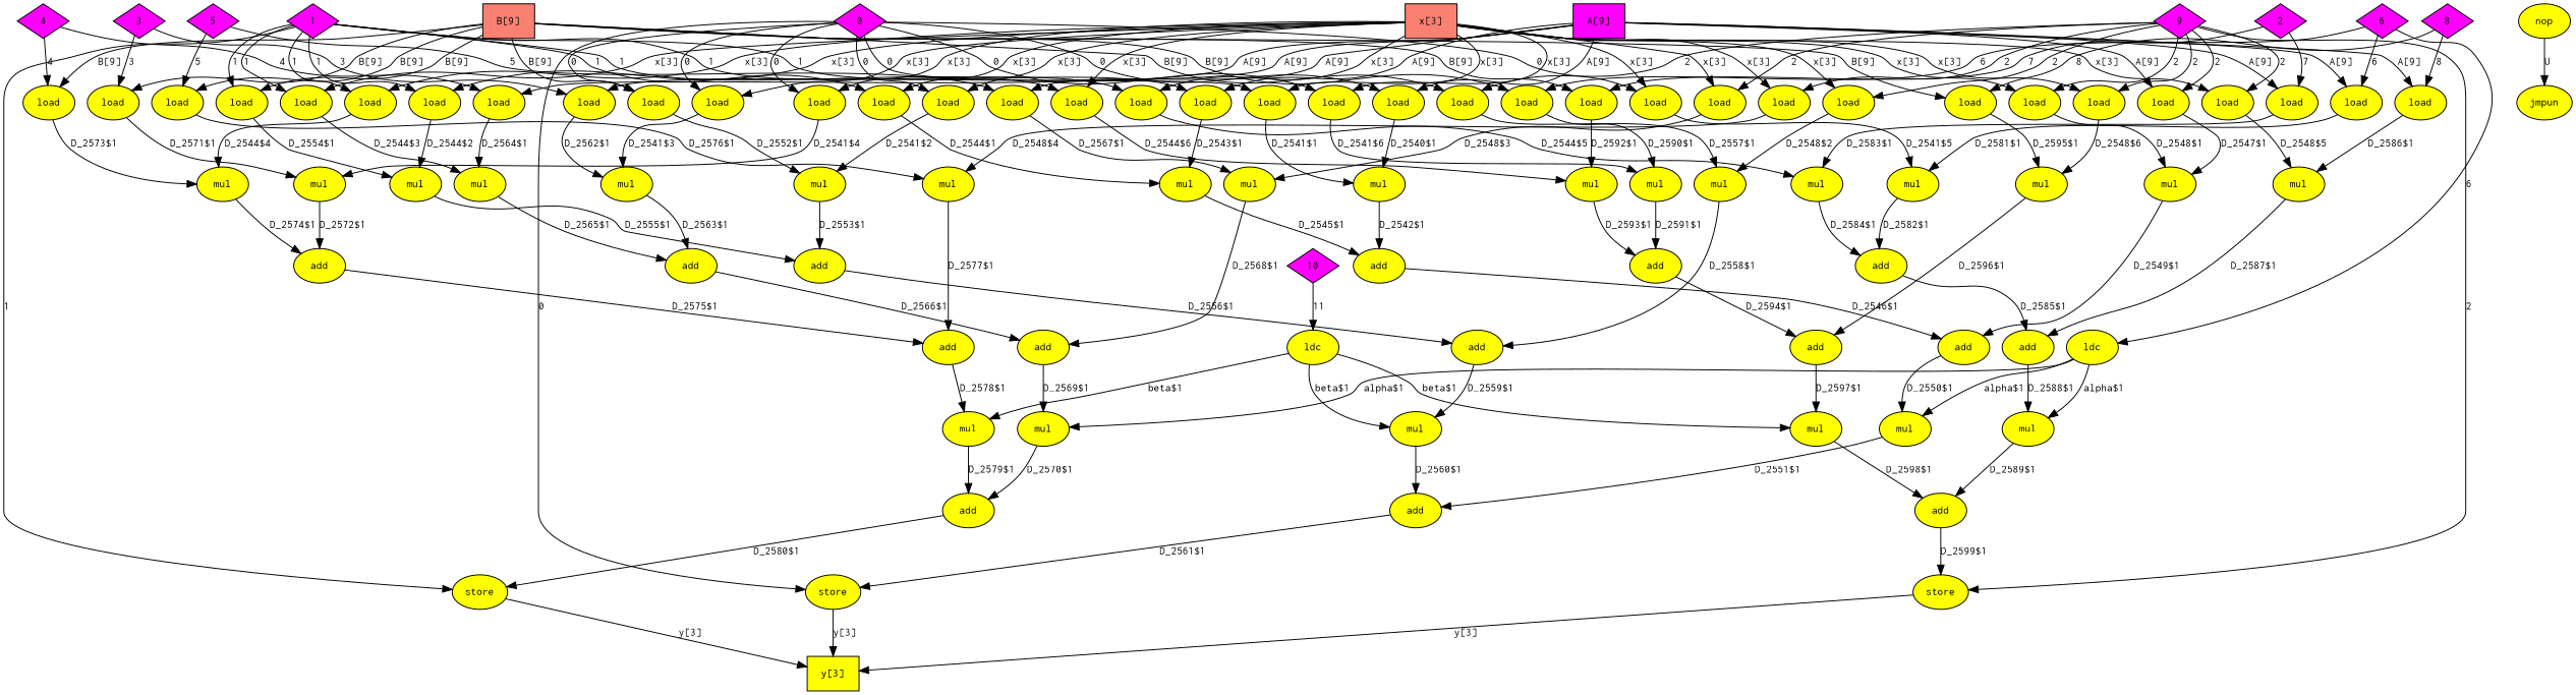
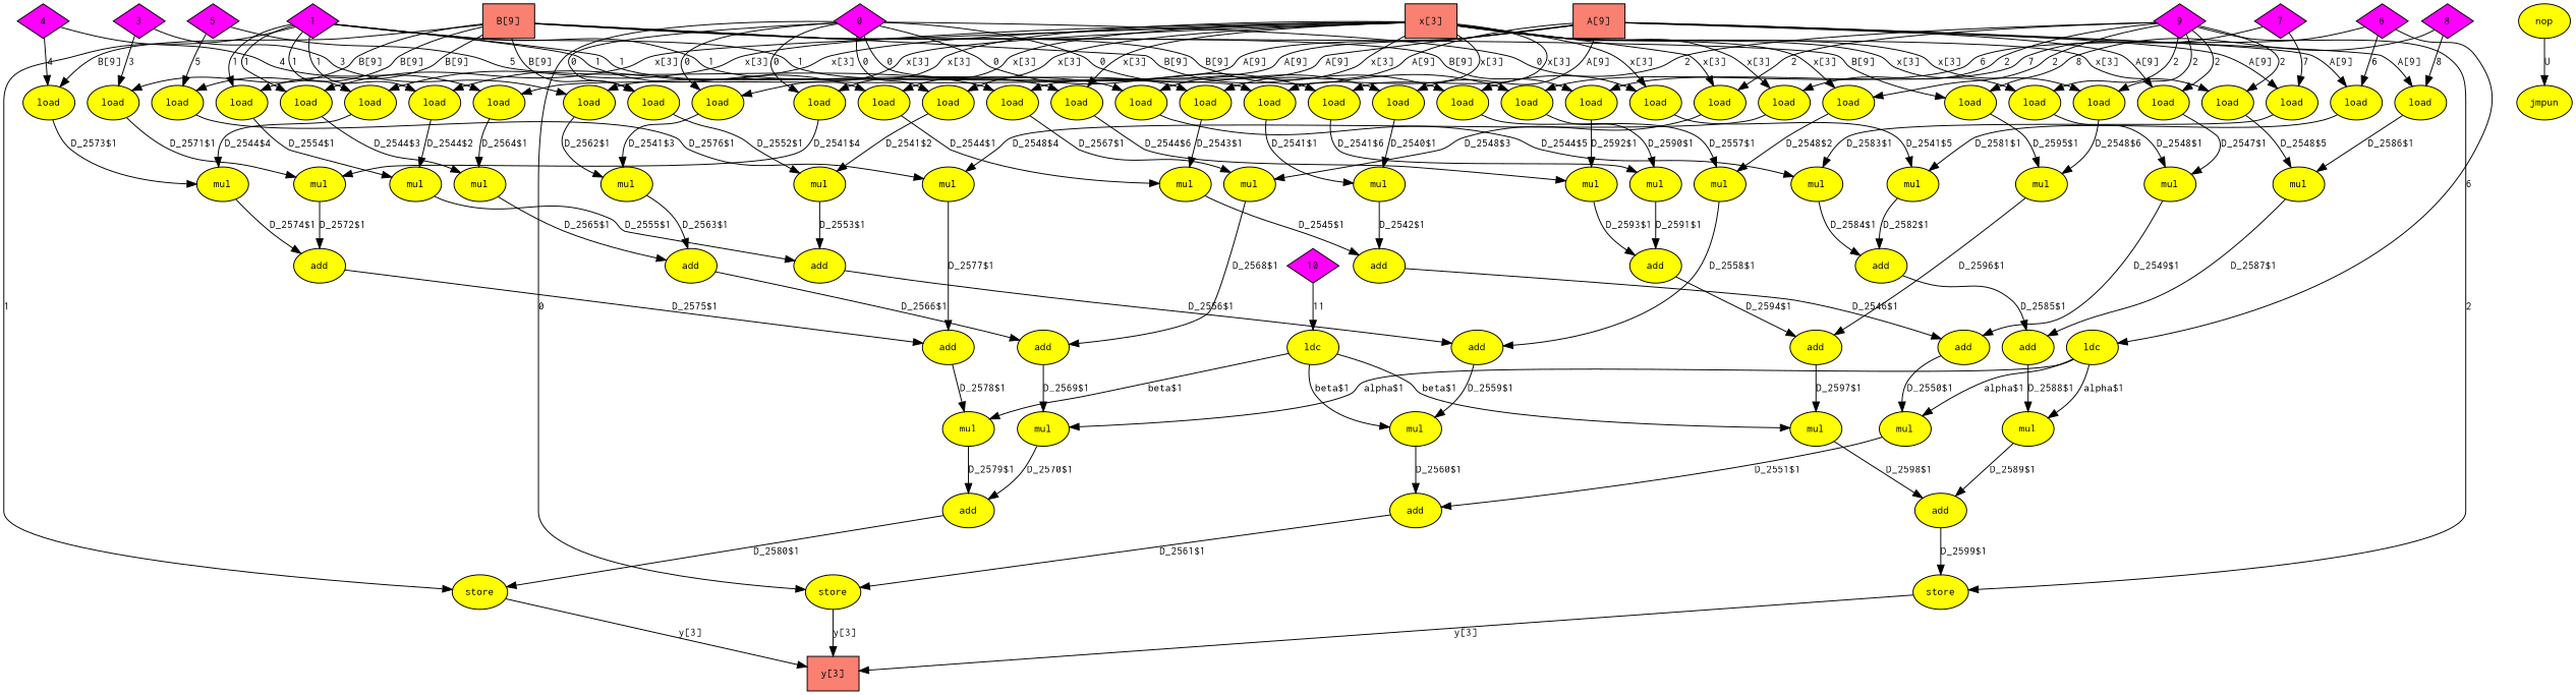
  digraph {
    nodesep=0.175
    rankdir=TB
    node [argix=-1 dataspec=na fillcolor=yellow fontname=Courier fontsize=12 ntype=operation shape=ellipse style=filled]
    edge [argix=-1 dataspec=s32 etype=D fontname=Courier fontsize=12 order=1 vtype=localvar]
-   n1 [dataspec=s32 fillcolor=magenta label="A[9]" ntype=hwelem shape=box]
+   n1 [dataspec=s32 fillcolor=salmon label="A[9]" ntype=hwelem shape=box]
    n2 [label=load]
    n3 [label=load]
    n4 [label=load]
    n5 [label=load]
    n6 [label=load]
    n7 [label=load]
    n8 [label=load]
    n9 [label=load]
    n10 [label=load]
    n11 [label=mul]
    n12 [label=mul]
    n13 [label=mul]
    n14 [label=mul]
    n15 [label=mul]
    n16 [label=mul]
    n17 [label=mul]
    n18 [label=mul]
    n19 [label=mul]
    n20 [dataspec=s32 fillcolor=salmon label="B[9]" ntype=hwelem shape=box]
    n21 [label=load]
    n22 [label=load]
    n23 [label=load]
    n24 [label=load]
    n25 [label=load]
    n26 [label=load]
    n27 [label=load]
    n28 [label=load]
    n29 [label=load]
    n30 [label=mul]
    n31 [label=mul]
    n32 [label=mul]
    n33 [label=mul]
    n34 [label=mul]
    n35 [label=mul]
    n36 [label=mul]
    n37 [label=mul]
    n38 [label=mul]
    n39 [label=add]
    n40 [label=mul]
    n41 [label=add]
    n42 [label=add]
    n43 [label=add]
    n44 [label=mul]
    n45 [label=store]
-   n46 [dataspec=s32 label="y[3]" ntype=hwelem shape=box]
+   n46 [dataspec=s32 fillcolor=salmon label="y[3]" ntype=hwelem shape=box]
    n47 [label=add]
    n48 [label=add]
    n49 [label=mul]
    n50 [label=add]
    n51 [label=add]
    n52 [label=add]
    n53 [label=mul]
    n54 [label=store]
    n55 [label=add]
    n56 [label=add]
    n57 [label=mul]
    n58 [label=add]
    n59 [label=add]
    n60 [label=add]
    n61 [label=mul]
    n62 [label=store]
    n63 [label=add]
    n64 [dataspec=s32 fillcolor=magenta label=0 ntype=constant shape=diamond]
    n65 [label=load]
    n66 [label=load]
    n67 [label=load]
    n68 [label=load]
    n69 [label=load]
    n70 [label=load]
    n71 [dataspec=s32 fillcolor=magenta label=1 ntype=constant shape=diamond]
    n72 [label=load]
    n73 [label=load]
    n74 [label=load]
    n75 [label=load]
    n76 [label=load]
    n77 [label=load]
    n78 [dataspec=s32 fillcolor=magenta label=10 ntype=constant shape=diamond]
    n79 [label=ldc]
    n80 [dataspec=s32 fillcolor=magenta label=9 ntype=constant shape=diamond]
    n81 [label=load]
    n82 [label=load]
    n83 [label=load]
    n84 [label=load]
    n85 [label=load]
    n86 [label=load]
    n87 [dataspec=s32 fillcolor=magenta label=3 ntype=constant shape=diamond]
    n88 [dataspec=s32 fillcolor=magenta label=4 ntype=constant shape=diamond]
    n89 [dataspec=s32 fillcolor=magenta label=5 ntype=constant shape=diamond]
    n90 [dataspec=s32 fillcolor=magenta label=6 ntype=constant shape=diamond]
    n91 [label=ldc]
-   n92 [dataspec=s32 fillcolor=magenta label=2 ntype=constant shape=diamond]
+   n92 [dataspec=s32 fillcolor=magenta label=7 ntype=constant shape=diamond]
    n93 [dataspec=s32 fillcolor=magenta label=8 ntype=constant shape=diamond]
    n94 [label=jmpun]
    n95 [label=nop]
    n96 [dataspec=s32 fillcolor=salmon label="x[3]" ntype=hwelem shape=box]
    n1 -> n2 [label="A[9]"]
    n1 -> n3 [label="A[9]"]
    n1 -> n4 [label="A[9]"]
    n1 -> n5 [label="A[9]"]
    n1 -> n6 [label="A[9]"]
    n1 -> n7 [label="A[9]"]
    n1 -> n8 [label="A[9]"]
    n1 -> n9 [label="A[9]"]
    n1 -> n10 [label="A[9]"]
    n2 -> n11 [label="D_2540$1"]
    n3 -> n12 [label="D_2562$1"]
    n4 -> n13 [label="D_2564$1"]
    n5 -> n14 [label="D_2567$1"]
    n6 -> n15 [label="D_2543$1"]
    n7 -> n16 [label="D_2581$1"]
    n8 -> n17 [label="D_2583$1"]
    n9 -> n18 [label="D_2586$1"]
    n10 -> n19 [label="D_2547$1"]
    n11 -> n63 [label="D_2542$1"]
    n12 -> n47 [label="D_2563$1"]
    n13 -> n47 [label="D_2565$1" order=2]
    n14 -> n48 [label="D_2568$1" order=2]
    n15 -> n63 [label="D_2545$1" order=2]
    n16 -> n55 [label="D_2582$1"]
    n17 -> n55 [label="D_2584$1" order=2]
    n18 -> n56 [label="D_2587$1" order=2]
    n19 -> n39 [label="D_2549$1" order=2]
    n20 -> n21 [label="B[9]"]
    n20 -> n22 [label="B[9]"]
    n20 -> n23 [label="B[9]"]
    n20 -> n24 [label="B[9]"]
    n20 -> n25 [label="B[9]"]
    n20 -> n26 [label="B[9]"]
    n20 -> n27 [label="B[9]"]
    n20 -> n28 [label="B[9]"]
    n20 -> n29 [label="B[9]"]
    n21 -> n30 [label="D_2552$1"]
    n22 -> n31 [label="D_2554$1"]
    n23 -> n32 [label="D_2557$1"]
    n24 -> n33 [label="D_2571$1"]
    n25 -> n34 [label="D_2573$1"]
    n26 -> n35 [label="D_2576$1"]
    n27 -> n36 [label="D_2590$1"]
    n28 -> n37 [label="D_2592$1"]
    n29 -> n38 [label="D_2595$1"]
    n30 -> n42 [label="D_2553$1"]
    n31 -> n42 [label="D_2555$1" order=2]
    n32 -> n43 [label="D_2558$1" order=2]
    n33 -> n51 [label="D_2572$1"]
    n34 -> n51 [label="D_2574$1" order=2]
    n35 -> n52 [label="D_2577$1" order=2]
    n36 -> n59 [label="D_2591$1"]
    n37 -> n59 [label="D_2593$1" order=2]
    n38 -> n60 [label="D_2596$1" order=2]
    n39 -> n40 [label="D_2550$1"]
    n40 -> n41 [label="D_2551$1"]
    n41 -> n45 [label="D_2561$1"]
    n42 -> n43 [label="D_2556$1"]
    n43 -> n44 [label="D_2559$1"]
    n44 -> n41 [label="D_2560$1" order=2]
    n45 -> n46 [label="y[3]"]
    n47 -> n48 [label="D_2566$1"]
    n48 -> n49 [label="D_2569$1"]
    n49 -> n50 [label="D_2570$1"]
    n50 -> n54 [label="D_2580$1"]
    n51 -> n52 [label="D_2575$1"]
    n52 -> n53 [label="D_2578$1"]
    n53 -> n50 [label="D_2579$1" order=2]
    n54 -> n46 [label="y[3]"]
    n55 -> n56 [label="D_2585$1"]
    n56 -> n57 [label="D_2588$1"]
    n57 -> n58 [label="D_2589$1"]
    n58 -> n62 [label="D_2599$1"]
    n59 -> n60 [label="D_2594$1"]
    n60 -> n61 [label="D_2597$1"]
    n61 -> n58 [label="D_2598$1" order=2]
    n62 -> n46 [label="y[3]"]
    n63 -> n39 [label="D_2546$1"]
    n64 -> n2 [label=0 order=2 vtype=globalvar]
    n64 -> n21 [label=0 order=2 vtype=globalvar]
    n64 -> n45 [label=0 order=2 vtype=globalvar]
    n64 -> n65 [label=0 order=2 vtype=globalvar]
    n64 -> n66 [label=0 order=2 vtype=globalvar]
    n64 -> n67 [label=0 order=2 vtype=globalvar]
    n64 -> n68 [label=0 order=2 vtype=globalvar]
    n64 -> n69 [label=0 order=2 vtype=globalvar]
    n64 -> n70 [label=0 order=2 vtype=globalvar]
    n65 -> n30 [label="D_2541$2" order=2]
    n66 -> n12 [label="D_2541$3" order=2]
    n67 -> n11 [label="D_2541$1" order=2]
    n68 -> n33 [label="D_2541$4" order=2]
    n69 -> n16 [label="D_2541$5" order=2]
    n70 -> n36 [label="D_2541$6" order=2]
    n71 -> n6 [label=1 order=2 vtype=globalvar]
    n71 -> n22 [label=1 order=2 vtype=globalvar]
    n71 -> n54 [label=1 order=2 vtype=globalvar]
    n71 -> n72 [label=1 order=2 vtype=globalvar]
    n71 -> n73 [label=1 order=2 vtype=globalvar]
    n71 -> n74 [label=1 order=2 vtype=globalvar]
    n71 -> n75 [label=1 order=2 vtype=globalvar]
    n71 -> n76 [label=1 order=2 vtype=globalvar]
    n71 -> n77 [label=1 order=2 vtype=globalvar]
    n72 -> n31 [label="D_2544$2" order=2]
    n73 -> n13 [label="D_2544$3" order=2]
    n74 -> n34 [label="D_2544$4" order=2]
    n75 -> n17 [label="D_2544$5" order=2]
    n76 -> n15 [label="D_2544$1" order=2]
    n77 -> n37 [label="D_2544$6" order=2]
    n78 -> n79 [label=11 vtype=globalvar]
    n79 -> n44 [label="beta$1" order=2]
    n79 -> n53 [label="beta$1" order=2]
    n79 -> n61 [label="beta$1" order=2]
    n80 -> n10 [label=2 order=2 vtype=globalvar]
    n80 -> n23 [label=2 order=2 vtype=globalvar]
    n80 -> n62 [label=2 order=2 vtype=globalvar]
    n80 -> n81 [label=2 order=2 vtype=globalvar]
    n80 -> n82 [label=2 order=2 vtype=globalvar]
    n80 -> n83 [label=2 order=2 vtype=globalvar]
    n80 -> n84 [label=2 order=2 vtype=globalvar]
    n80 -> n85 [label=2 order=2 vtype=globalvar]
    n80 -> n86 [label=2 order=2 vtype=globalvar]
    n81 -> n19 [label="D_2548$1" order=2]
    n82 -> n32 [label="D_2548$2" order=2]
    n83 -> n14 [label="D_2548$3" order=2]
    n84 -> n35 [label="D_2548$4" order=2]
    n85 -> n18 [label="D_2548$5" order=2]
    n86 -> n38 [label="D_2548$6" order=2]
    n87 -> n3 [label=3 order=2 vtype=globalvar]
    n87 -> n24 [label=3 order=2 vtype=globalvar]
    n88 -> n4 [label=4 order=2 vtype=globalvar]
    n88 -> n25 [label=4 order=2 vtype=globalvar]
    n89 -> n5 [label=5 order=2 vtype=globalvar]
    n89 -> n26 [label=5 order=2 vtype=globalvar]
    n90 -> n7 [label=6 order=2 vtype=globalvar]
    n90 -> n27 [label=6 order=2 vtype=globalvar]
    n90 -> n91 [label=6 vtype=globalvar]
    n91 -> n40 [label="alpha$1" order=2]
    n91 -> n49 [label="alpha$1" order=2]
    n91 -> n57 [label="alpha$1" order=2]
    n92 -> n8 [label=7 order=2 vtype=globalvar]
    n92 -> n28 [label=7 order=2 vtype=globalvar]
    n93 -> n9 [label=8 order=2 vtype=globalvar]
    n93 -> n29 [label=8 order=2 vtype=globalvar]
    n95 -> n94 [dataspec=u1 etype=U label=U vtype=""]
    n96 -> n65 [label="x[3]"]
    n96 -> n66 [label="x[3]"]
    n96 -> n67 [label="x[3]"]
    n96 -> n68 [label="x[3]"]
    n96 -> n69 [label="x[3]"]
    n96 -> n70 [label="x[3]"]
    n96 -> n72 [label="x[3]"]
    n96 -> n73 [label="x[3]"]
    n96 -> n74 [label="x[3]"]
    n96 -> n75 [label="x[3]"]
    n96 -> n76 [label="x[3]"]
    n96 -> n77 [label="x[3]"]
    n96 -> n81 [label="x[3]"]
    n96 -> n82 [label="x[3]"]
    n96 -> n83 [label="x[3]"]
    n96 -> n84 [label="x[3]"]
    n96 -> n85 [label="x[3]"]
    n96 -> n86 [label="x[3]"]
  }
